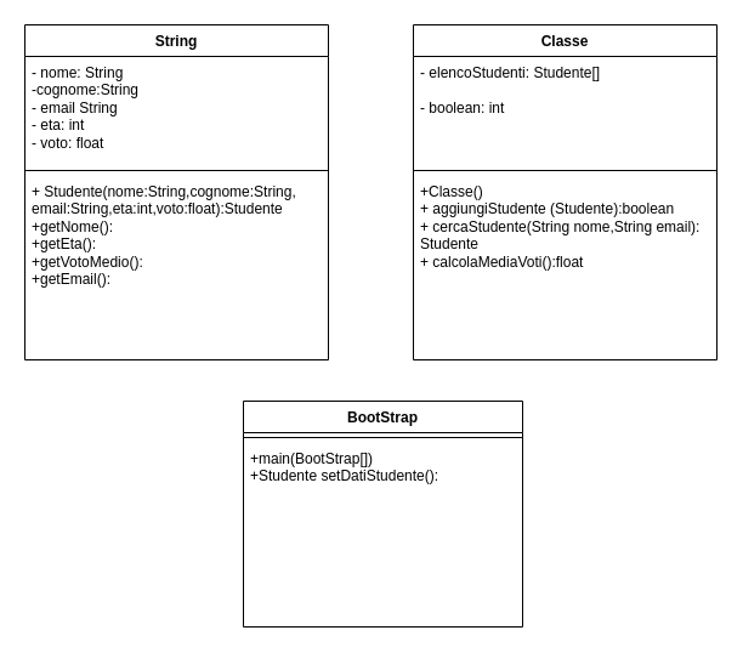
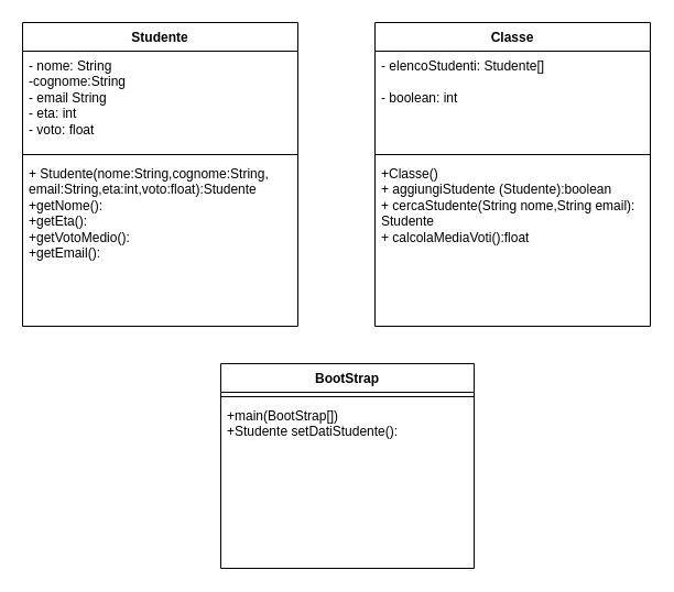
  <mxCell id="0" />
  <mxCell id="1" parent="0" />
- <mxCell id="2" value="String" style="swimlane;fontStyle=1;align=center;verticalAlign=top;childLayout=stackLayout;horizontal=1;startSize=26;horizontalStack=0;resizeParent=1;resizeParentMax=0;resizeLast=0;collapsible=1;marginBottom=0;whiteSpace=wrap;html=1;" vertex="1" parent="1"><mxGeometry x="20" y="20" width="250" height="276" as="geometry"><mxRectangle x="120" y="40" width="90" height="30" as="alternateBounds" /></mxGeometry></mxCell>
+ <mxCell id="2" value="Studente" style="swimlane;fontStyle=1;align=center;verticalAlign=top;childLayout=stackLayout;horizontal=1;startSize=26;horizontalStack=0;resizeParent=1;resizeParentMax=0;resizeLast=0;collapsible=1;marginBottom=0;whiteSpace=wrap;html=1;" vertex="1" parent="1"><mxGeometry x="20" y="20" width="250" height="276" as="geometry"><mxRectangle x="120" y="40" width="90" height="30" as="alternateBounds" /></mxGeometry></mxCell>
  <mxCell id="3" value="&lt;div&gt;- nome: String&lt;/div&gt;&lt;div&gt;-cognome:String&lt;/div&gt;&lt;div&gt;- email String&lt;/div&gt;&lt;div&gt;- eta: int&lt;/div&gt;&lt;div&gt;- voto: float&lt;/div&gt;&lt;div&gt;&lt;br&gt;&lt;/div&gt;&lt;div&gt;&lt;br&gt;&lt;/div&gt;&lt;div&gt;&lt;br&gt;&lt;/div&gt;" style="text;strokeColor=none;fillColor=none;align=left;verticalAlign=top;spacingLeft=4;spacingRight=4;overflow=hidden;rotatable=0;points=[[0,0.5],[1,0.5]];portConstraint=eastwest;whiteSpace=wrap;html=1;" vertex="1" parent="2"><mxGeometry y="26" width="250" height="90" as="geometry" /></mxCell>
  <mxCell id="4" value="" style="line;strokeWidth=1;fillColor=none;align=left;verticalAlign=middle;spacingTop=-1;spacingLeft=3;spacingRight=3;rotatable=0;labelPosition=right;points=[];portConstraint=eastwest;strokeColor=inherit;" vertex="1" parent="2"><mxGeometry y="116" width="250" height="8" as="geometry" /></mxCell>
  <mxCell id="5" value="&lt;div&gt;+ Studente(nome:String,cognome:String,&lt;/div&gt;&lt;div&gt;email:String,eta:int,voto:float):Studente&lt;/div&gt;&lt;div&gt;+getNome():&lt;/div&gt;&lt;div&gt;+getEta():&lt;/div&gt;&lt;div&gt;+getVotoMedio():&lt;/div&gt;&lt;div&gt;+getEmail():&lt;br&gt;&lt;/div&gt;&lt;div&gt;&lt;br&gt;&lt;/div&gt;" style="text;strokeColor=none;fillColor=none;align=left;verticalAlign=top;spacingLeft=4;spacingRight=4;overflow=hidden;rotatable=0;points=[[0,0.5],[1,0.5]];portConstraint=eastwest;whiteSpace=wrap;html=1;" vertex="1" parent="2"><mxGeometry y="124" width="250" height="152" as="geometry" /></mxCell>
  <mxCell id="6" value="Classe" style="swimlane;fontStyle=1;align=center;verticalAlign=top;childLayout=stackLayout;horizontal=1;startSize=26;horizontalStack=0;resizeParent=1;resizeParentMax=0;resizeLast=0;collapsible=1;marginBottom=0;whiteSpace=wrap;html=1;" vertex="1" parent="1"><mxGeometry x="340" y="20" width="250" height="276" as="geometry"><mxRectangle x="120" y="40" width="90" height="30" as="alternateBounds" /></mxGeometry></mxCell>
  <mxCell id="7" value="&lt;div&gt;- elencoStudenti: Studente[]&lt;br&gt;&lt;/div&gt;&lt;div&gt;&lt;br&gt;&lt;/div&gt;&lt;div&gt;- boolean: int&lt;/div&gt;&lt;div&gt;&lt;br&gt;&lt;/div&gt;&lt;div&gt;&lt;br&gt;&lt;/div&gt;" style="text;strokeColor=none;fillColor=none;align=left;verticalAlign=top;spacingLeft=4;spacingRight=4;overflow=hidden;rotatable=0;points=[[0,0.5],[1,0.5]];portConstraint=eastwest;whiteSpace=wrap;html=1;" vertex="1" parent="6"><mxGeometry y="26" width="250" height="90" as="geometry" /></mxCell>
  <mxCell id="8" value="" style="line;strokeWidth=1;fillColor=none;align=left;verticalAlign=middle;spacingTop=-1;spacingLeft=3;spacingRight=3;rotatable=0;labelPosition=right;points=[];portConstraint=eastwest;strokeColor=inherit;" vertex="1" parent="6"><mxGeometry y="116" width="250" height="8" as="geometry" /></mxCell>
  <mxCell id="9" value="&lt;div&gt;+Classe()&lt;br&gt;&lt;/div&gt;&lt;div&gt;+ aggiungiStudente (Studente):boolean&lt;/div&gt;&lt;div&gt;+ cercaStudente(String nome,String email):&lt;/div&gt;&lt;div&gt;Studente&lt;/div&gt;&lt;div&gt;+ calcolaMediaVoti():float&lt;/div&gt;&lt;div&gt;&lt;br&gt;&lt;/div&gt;" style="text;strokeColor=none;fillColor=none;align=left;verticalAlign=top;spacingLeft=4;spacingRight=4;overflow=hidden;rotatable=0;points=[[0,0.5],[1,0.5]];portConstraint=eastwest;whiteSpace=wrap;html=1;" vertex="1" parent="6"><mxGeometry y="124" width="250" height="152" as="geometry" /></mxCell>
  <mxCell id="10" value="BootStrap" style="swimlane;fontStyle=1;align=center;verticalAlign=top;childLayout=stackLayout;horizontal=1;startSize=26;horizontalStack=0;resizeParent=1;resizeParentMax=0;resizeLast=0;collapsible=1;marginBottom=0;whiteSpace=wrap;html=1;" vertex="1" parent="1"><mxGeometry x="200" y="330" width="230" height="186" as="geometry"><mxRectangle x="120" y="40" width="90" height="30" as="alternateBounds" /></mxGeometry></mxCell>
  <mxCell id="11" value="" style="line;strokeWidth=1;fillColor=none;align=left;verticalAlign=middle;spacingTop=-1;spacingLeft=3;spacingRight=3;rotatable=0;labelPosition=right;points=[];portConstraint=eastwest;strokeColor=inherit;" vertex="1" parent="10"><mxGeometry y="26" width="230" height="8" as="geometry" /></mxCell>
  <mxCell id="12" value="&lt;div&gt;+main(BootStrap[])&lt;br&gt;&lt;/div&gt;&lt;div&gt;+Studente setDatiStudente():&lt;br&gt;&lt;/div&gt;&lt;br&gt;&lt;div&gt;&lt;br&gt;&lt;/div&gt;" style="text;strokeColor=none;fillColor=none;align=left;verticalAlign=top;spacingLeft=4;spacingRight=4;overflow=hidden;rotatable=0;points=[[0,0.5],[1,0.5]];portConstraint=eastwest;whiteSpace=wrap;html=1;" vertex="1" parent="10"><mxGeometry y="34" width="230" height="152" as="geometry" /></mxCell>
